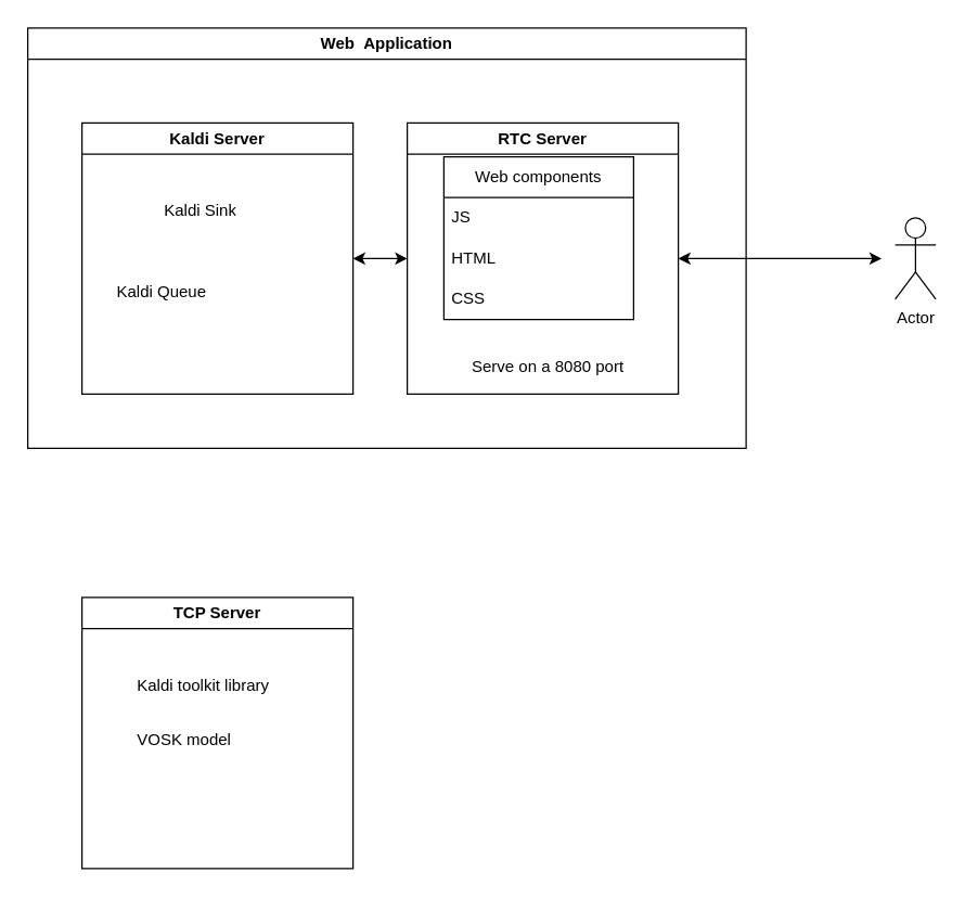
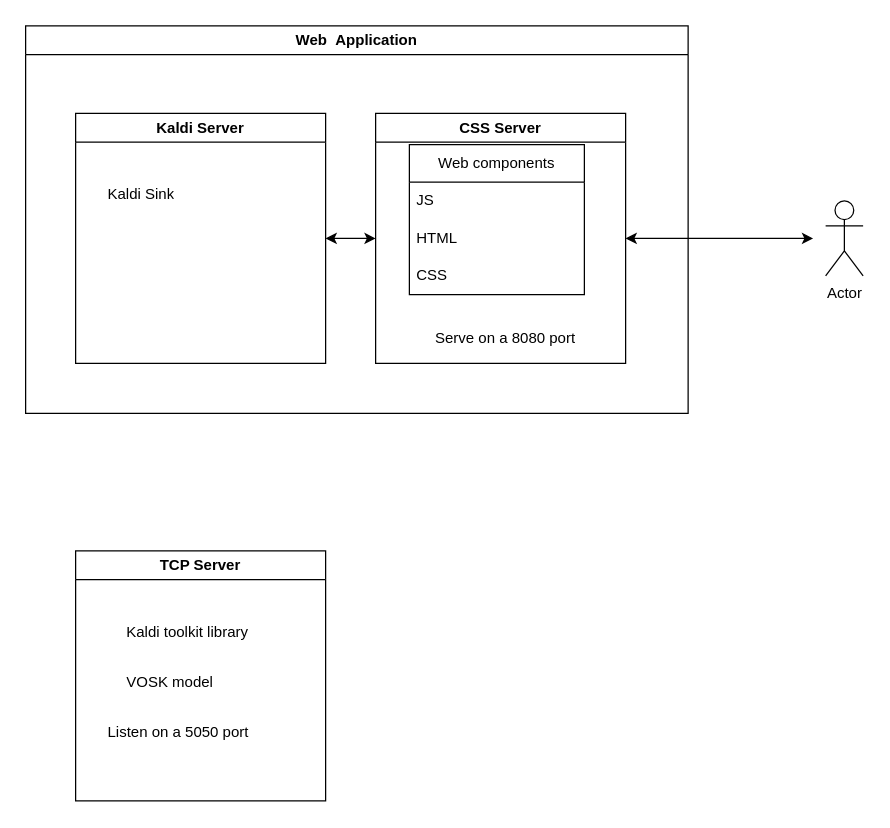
  <mxCell id="0" />
  <mxCell id="1" parent="0" />
  <mxCell id="2" value="TCP Server" style="swimlane;whiteSpace=wrap;html=1;" vertex="1" parent="1"><mxGeometry x="60" y="440" width="200" height="200" as="geometry" /></mxCell>
  <mxCell id="3" value="Kaldi toolkit library&amp;nbsp;" style="text;strokeColor=none;fillColor=none;align=left;verticalAlign=middle;spacingLeft=4;spacingRight=4;overflow=hidden;points=[[0,0.5],[1,0.5]];portConstraint=eastwest;rotatable=0;whiteSpace=wrap;html=1;" vertex="1" parent="2"><mxGeometry x="35" y="50" width="130" height="30" as="geometry" /></mxCell>
  <mxCell id="4" value="VOSK model" style="text;strokeColor=none;fillColor=none;align=left;verticalAlign=middle;spacingLeft=4;spacingRight=4;overflow=hidden;points=[[0,0.5],[1,0.5]];portConstraint=eastwest;rotatable=0;whiteSpace=wrap;html=1;" vertex="1" parent="2"><mxGeometry x="35" y="90" width="130" height="30" as="geometry" /></mxCell>
+ <mxCell id="5" value="Listen on a 5050 port" style="text;strokeColor=none;fillColor=none;align=left;verticalAlign=middle;spacingLeft=4;spacingRight=4;overflow=hidden;points=[[0,0.5],[1,0.5]];portConstraint=eastwest;rotatable=0;whiteSpace=wrap;html=1;" vertex="1" parent="2"><mxGeometry x="20" y="130" width="130" height="30" as="geometry" /></mxCell>
  <mxCell id="6" value="Web &amp;nbsp;Application" style="swimlane;whiteSpace=wrap;html=1;" vertex="1" parent="1"><mxGeometry x="20" y="20" width="530" height="310" as="geometry" /></mxCell>
  <mxCell id="7" value="Kaldi Server" style="swimlane;whiteSpace=wrap;html=1;" vertex="1" parent="6"><mxGeometry x="40" y="70" width="200" height="200" as="geometry" /></mxCell>
- <mxCell id="8" value="Kaldi Sink" style="text;strokeColor=none;fillColor=none;align=left;verticalAlign=middle;spacingLeft=4;spacingRight=4;overflow=hidden;points=[[0,0.5],[1,0.5]];portConstraint=eastwest;rotatable=0;whiteSpace=wrap;html=1;" vertex="1" parent="7"><mxGeometry x="55" y="50" width="80" height="30" as="geometry" /></mxCell>
- <mxCell id="9" value="Kaldi Queue" style="text;strokeColor=none;fillColor=none;align=left;verticalAlign=middle;spacingLeft=4;spacingRight=4;overflow=hidden;points=[[0,0.5],[1,0.5]];portConstraint=eastwest;rotatable=0;whiteSpace=wrap;html=1;" vertex="1" parent="7"><mxGeometry x="20.0" y="110" width="80" height="30" as="geometry" /></mxCell>
- <mxCell id="10" value="RTC Server" style="swimlane;whiteSpace=wrap;html=1;" vertex="1" parent="1"><mxGeometry x="300" y="90" width="200" height="200" as="geometry" /></mxCell>
+ <mxCell id="8" value="Kaldi Sink" style="text;strokeColor=none;fillColor=none;align=left;verticalAlign=middle;spacingLeft=4;spacingRight=4;overflow=hidden;points=[[0,0.5],[1,0.5]];portConstraint=eastwest;rotatable=0;whiteSpace=wrap;html=1;" vertex="1" parent="7"><mxGeometry x="20.0" y="50" width="80" height="30" as="geometry" /></mxCell>
+ <mxCell id="10" value="CSS Server" style="swimlane;whiteSpace=wrap;html=1;" vertex="1" parent="1"><mxGeometry x="300" y="90" width="200" height="200" as="geometry" /></mxCell>
  <mxCell id="11" value="Web components" style="swimlane;fontStyle=0;childLayout=stackLayout;horizontal=1;startSize=30;horizontalStack=0;resizeParent=1;resizeParentMax=0;resizeLast=0;collapsible=1;marginBottom=0;whiteSpace=wrap;html=1;" vertex="1" parent="10"><mxGeometry x="27" y="25" width="140" height="120" as="geometry" /></mxCell>
  <mxCell id="12" value="JS" style="text;strokeColor=none;fillColor=none;align=left;verticalAlign=middle;spacingLeft=4;spacingRight=4;overflow=hidden;points=[[0,0.5],[1,0.5]];portConstraint=eastwest;rotatable=0;whiteSpace=wrap;html=1;" vertex="1" parent="11"><mxGeometry y="30" width="140" height="30" as="geometry" /></mxCell>
  <mxCell id="13" value="HTML" style="text;strokeColor=none;fillColor=none;align=left;verticalAlign=middle;spacingLeft=4;spacingRight=4;overflow=hidden;points=[[0,0.5],[1,0.5]];portConstraint=eastwest;rotatable=0;whiteSpace=wrap;html=1;" vertex="1" parent="11"><mxGeometry y="60" width="140" height="30" as="geometry" /></mxCell>
  <mxCell id="14" value="CSS" style="text;strokeColor=none;fillColor=none;align=left;verticalAlign=middle;spacingLeft=4;spacingRight=4;overflow=hidden;points=[[0,0.5],[1,0.5]];portConstraint=eastwest;rotatable=0;whiteSpace=wrap;html=1;" vertex="1" parent="11"><mxGeometry y="90" width="140" height="30" as="geometry" /></mxCell>
  <mxCell id="15" value="Serve on a 8080 port" style="text;strokeColor=none;fillColor=none;align=left;verticalAlign=middle;spacingLeft=4;spacingRight=4;overflow=hidden;points=[[0,0.5],[1,0.5]];portConstraint=eastwest;rotatable=0;whiteSpace=wrap;html=1;" vertex="1" parent="10"><mxGeometry x="42" y="165" width="133" height="30" as="geometry" /></mxCell>
  <mxCell id="16" value="" style="endArrow=classic;startArrow=classic;html=1;rounded=0;entryX=1;entryY=0.5;entryDx=0;entryDy=0;" edge="1" parent="1" target="10"><mxGeometry width="50" height="50" relative="1" as="geometry"><mxPoint x="650" y="190" as="sourcePoint" /><mxPoint x="640" y="180" as="targetPoint" /></mxGeometry></mxCell>
  <mxCell id="17" value="" style="endArrow=classic;startArrow=classic;html=1;rounded=0;entryX=1;entryY=0.5;entryDx=0;entryDy=0;" edge="1" parent="1" target="7"><mxGeometry width="50" height="50" relative="1" as="geometry"><mxPoint x="300" y="190" as="sourcePoint" /><mxPoint x="510" y="200" as="targetPoint" /></mxGeometry></mxCell>
  <mxCell id="18" value="Actor" style="shape=umlActor;verticalLabelPosition=bottom;verticalAlign=top;html=1;outlineConnect=0;" vertex="1" parent="1"><mxGeometry x="660" y="160" width="30" height="60" as="geometry" /></mxCell>
